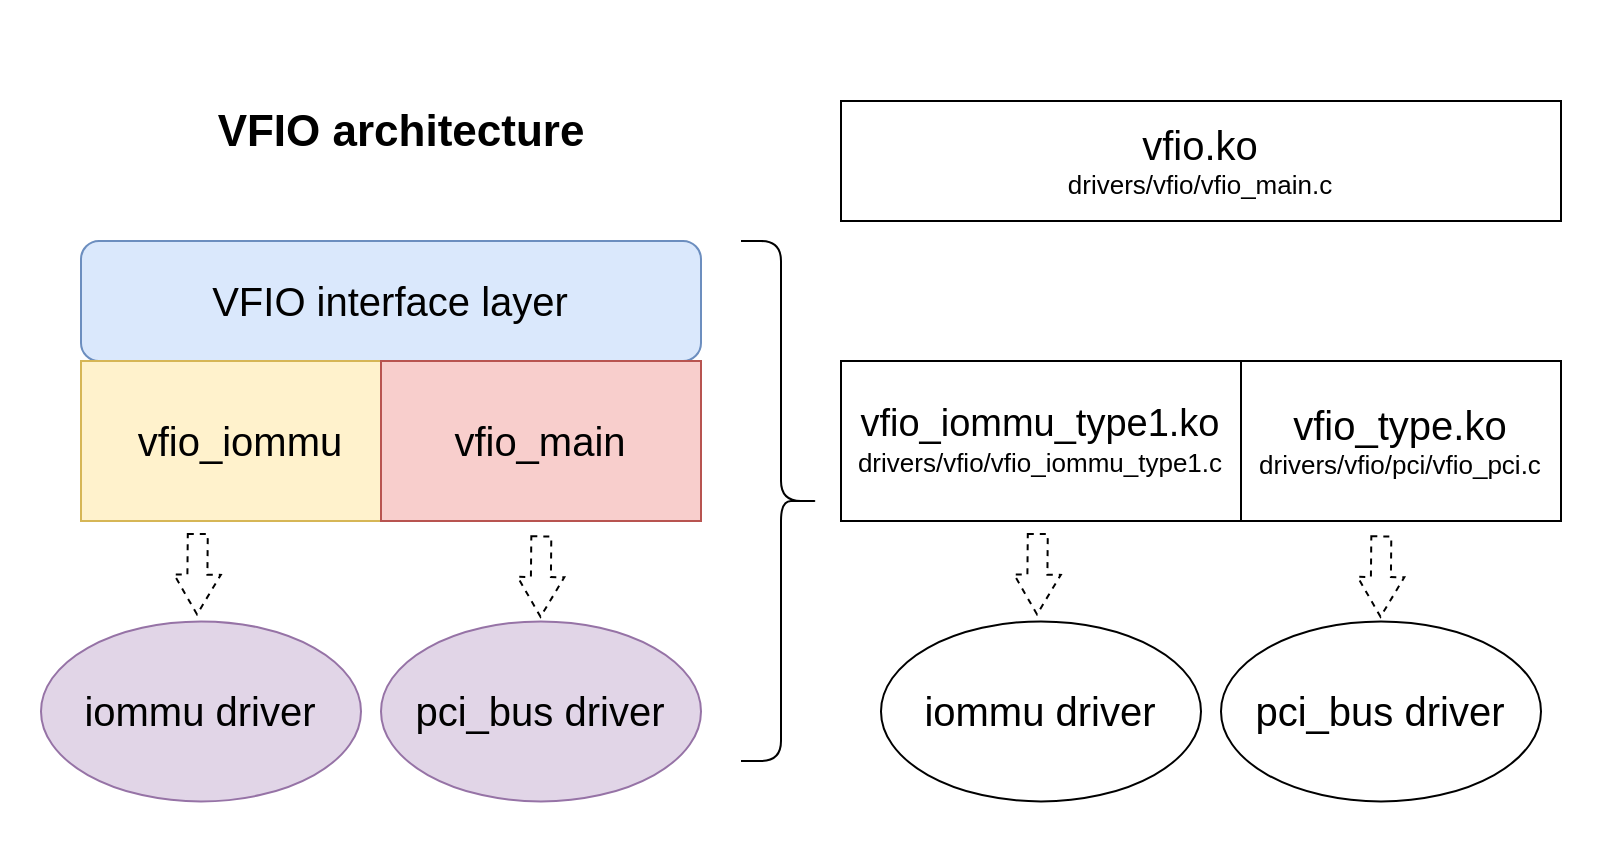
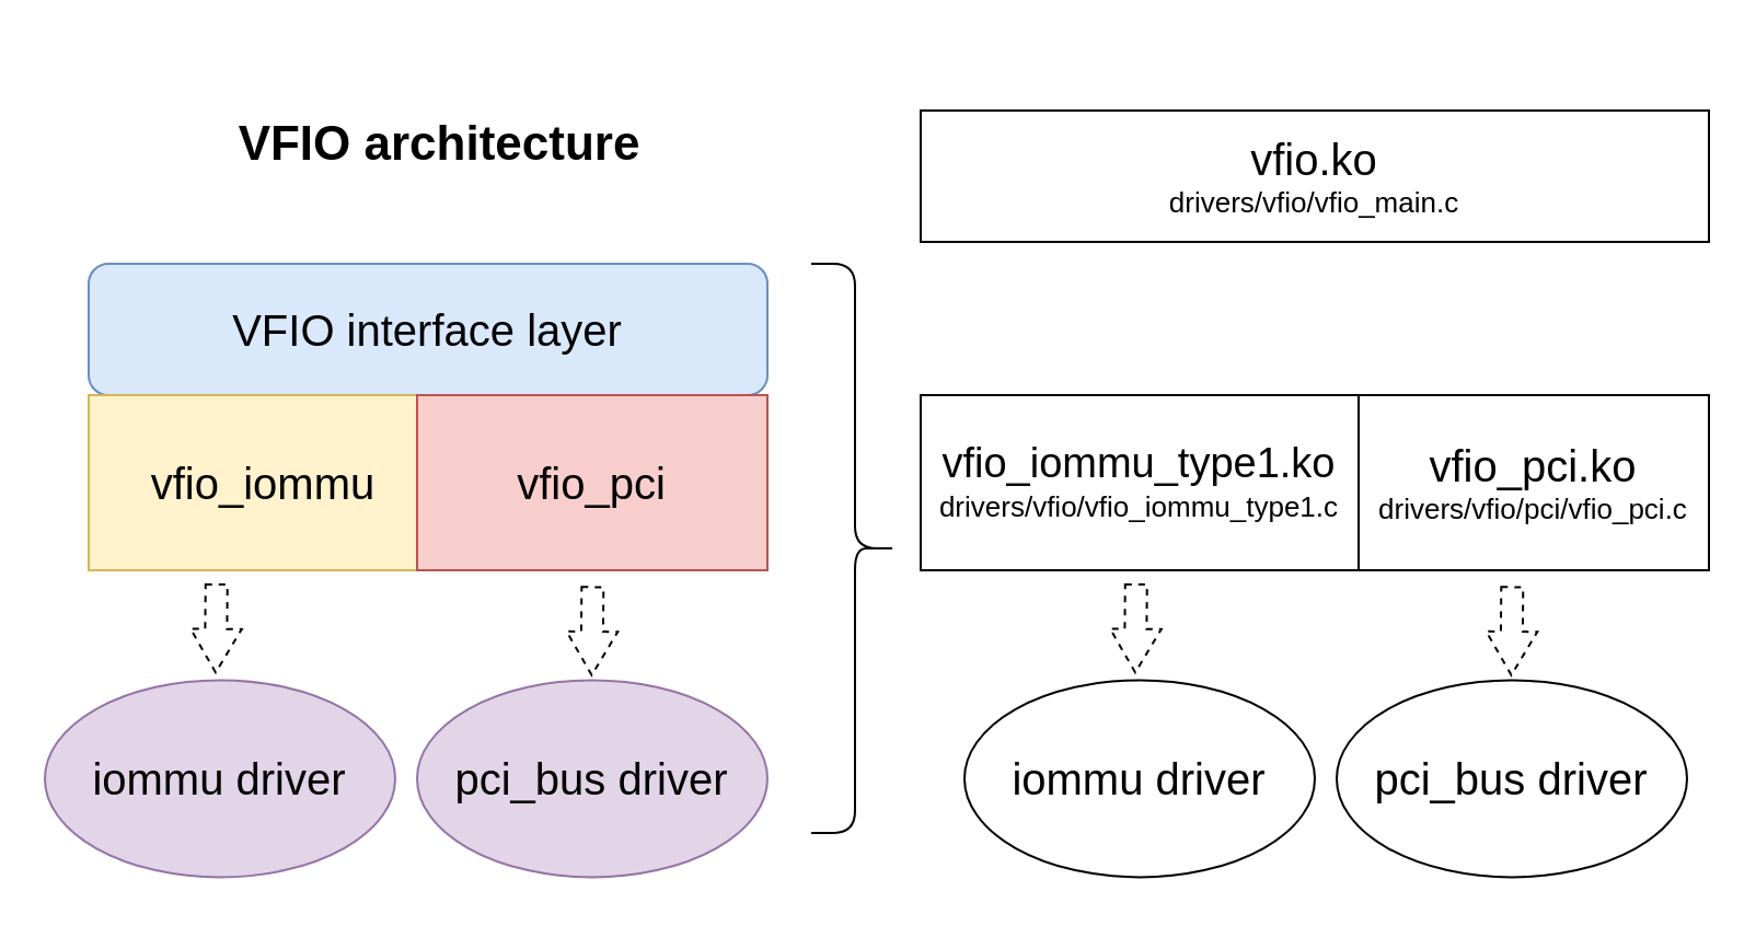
  <mxCell id="0" />
  <mxCell id="1" parent="0" />
  <mxCell id="2" value="&lt;font style=&quot;&quot;&gt;&lt;span style=&quot;font-size: 20px;&quot;&gt;VFIO interface layer&lt;/span&gt;&lt;br&gt;&lt;/font&gt;" style="whiteSpace=wrap;html=1;fillColor=#dae8fc;strokeColor=#6c8ebf;rounded=1;" vertex="1" parent="1"><mxGeometry x="40" y="120" width="310" height="60" as="geometry" /></mxCell>
  <mxCell id="3" value="&lt;font style=&quot;&quot;&gt;&lt;span style=&quot;font-size: 20px;&quot;&gt;vfio_iommu&lt;/span&gt;&lt;br&gt;&lt;/font&gt;" style="rounded=0;whiteSpace=wrap;html=1;fillColor=#fff2cc;strokeColor=#d6b656;" vertex="1" parent="1"><mxGeometry x="40" y="180" width="160" height="80" as="geometry" /></mxCell>
- <mxCell id="4" value="&lt;font style=&quot;&quot;&gt;&lt;span style=&quot;font-size: 20px;&quot;&gt;vfio_main&lt;/span&gt;&lt;br&gt;&lt;/font&gt;" style="rounded=0;whiteSpace=wrap;html=1;fillColor=#f8cecc;strokeColor=#b85450;" vertex="1" parent="1"><mxGeometry x="190" y="180" width="160" height="80" as="geometry" /></mxCell>
+ <mxCell id="4" value="&lt;font style=&quot;&quot;&gt;&lt;span style=&quot;font-size: 20px;&quot;&gt;vfio_pci&lt;/span&gt;&lt;br&gt;&lt;/font&gt;" style="rounded=0;whiteSpace=wrap;html=1;fillColor=#f8cecc;strokeColor=#b85450;" vertex="1" parent="1"><mxGeometry x="190" y="180" width="160" height="80" as="geometry" /></mxCell>
  <mxCell id="5" value="iommu driver" style="ellipse;whiteSpace=wrap;html=1;fontSize=20;fillColor=#e1d5e7;strokeColor=#9673a6;" vertex="1" parent="1"><mxGeometry x="20" y="310.2" width="160" height="90" as="geometry" /></mxCell>
  <mxCell id="6" value="pci_bus driver" style="ellipse;whiteSpace=wrap;html=1;fontSize=20;fillColor=#e1d5e7;strokeColor=#9673a6;" vertex="1" parent="1"><mxGeometry x="190" y="310.2" width="160" height="90" as="geometry" /></mxCell>
  <mxCell id="7" value="" style="shape=flexArrow;endArrow=classic;html=1;rounded=0;fontSize=20;exitX=0.376;exitY=0.985;exitDx=0;exitDy=0;exitPerimeter=0;endWidth=12.381;endSize=6.295;dashed=1;" edge="1" parent="1"><mxGeometry width="50" height="50" relative="1" as="geometry"><mxPoint x="98.4" y="266" as="sourcePoint" /><mxPoint x="98" y="307.2" as="targetPoint" /></mxGeometry></mxCell>
  <mxCell id="8" value="" style="shape=flexArrow;endArrow=classic;html=1;rounded=0;fontSize=20;exitX=0.376;exitY=0.985;exitDx=0;exitDy=0;exitPerimeter=0;endWidth=12.381;endSize=6.295;dashed=1;" edge="1" parent="1"><mxGeometry width="50" height="50" relative="1" as="geometry"><mxPoint x="270.16" y="267.2" as="sourcePoint" /><mxPoint x="269.76" y="308.4" as="targetPoint" /></mxGeometry></mxCell>
  <mxCell id="9" value="&lt;h3&gt;&lt;font style=&quot;font-size: 22px;&quot;&gt;VFIO architecture&lt;/font&gt;&lt;/h3&gt;" style="text;html=1;align=center;verticalAlign=middle;resizable=0;points=[];autosize=1;strokeColor=none;fillColor=none;fontSize=20;" vertex="1" parent="1"><mxGeometry x="95" y="20" width="210" height="90" as="geometry" /></mxCell>
  <mxCell id="10" value="&lt;font style=&quot;&quot;&gt;&lt;span style=&quot;font-size: 20px;&quot;&gt;vfio.ko&lt;/span&gt;&lt;br&gt;&lt;font style=&quot;font-size: 13px;&quot;&gt;drivers/vfio/vfio_main.c&lt;/font&gt;&lt;br&gt;&lt;/font&gt;" style="rounded=0;whiteSpace=wrap;html=1;" vertex="1" parent="1"><mxGeometry x="420" y="50" width="360" height="60" as="geometry" /></mxCell>
  <mxCell id="11" value="&lt;font style=&quot;&quot;&gt;&lt;font style=&quot;font-size: 19px;&quot;&gt;vfio_iommu_type1.ko&lt;/font&gt;&lt;br&gt;&lt;font style=&quot;font-size: 13px;&quot;&gt;drivers/vfio/vfio_iommu_type1&lt;/font&gt;&lt;font style=&quot;font-size: 13px;&quot;&gt;.c&lt;/font&gt;&lt;br&gt;&lt;/font&gt;" style="rounded=0;whiteSpace=wrap;html=1;" vertex="1" parent="1"><mxGeometry x="420" y="180" width="200" height="80" as="geometry" /></mxCell>
- <mxCell id="12" value="&lt;font style=&quot;&quot;&gt;&lt;span style=&quot;font-size: 20px;&quot;&gt;vfio_type.ko&lt;/span&gt;&lt;br&gt;&lt;font style=&quot;font-size: 13px;&quot;&gt;drivers/vfio/pci/vfio_pci.c&lt;/font&gt;&lt;br&gt;&lt;/font&gt;" style="rounded=0;whiteSpace=wrap;html=1;" vertex="1" parent="1"><mxGeometry x="620" y="180" width="160" height="80" as="geometry" /></mxCell>
+ <mxCell id="12" value="&lt;font style=&quot;&quot;&gt;&lt;span style=&quot;font-size: 20px;&quot;&gt;vfio_pci.ko&lt;/span&gt;&lt;br&gt;&lt;font style=&quot;font-size: 13px;&quot;&gt;drivers/vfio/pci/vfio_pci.c&lt;/font&gt;&lt;br&gt;&lt;/font&gt;" style="rounded=0;whiteSpace=wrap;html=1;" vertex="1" parent="1"><mxGeometry x="620" y="180" width="160" height="80" as="geometry" /></mxCell>
  <mxCell id="13" value="iommu driver" style="ellipse;whiteSpace=wrap;html=1;fontSize=20;" vertex="1" parent="1"><mxGeometry x="440" y="310.2" width="160" height="90" as="geometry" /></mxCell>
  <mxCell id="14" value="pci_bus driver" style="ellipse;whiteSpace=wrap;html=1;fontSize=20;" vertex="1" parent="1"><mxGeometry x="610" y="310.2" width="160" height="90" as="geometry" /></mxCell>
  <mxCell id="15" value="" style="shape=flexArrow;endArrow=classic;html=1;rounded=0;fontSize=20;exitX=0.376;exitY=0.985;exitDx=0;exitDy=0;exitPerimeter=0;endWidth=12.381;endSize=6.295;dashed=1;" edge="1" parent="1"><mxGeometry width="50" height="50" relative="1" as="geometry"><mxPoint x="518.4" y="266" as="sourcePoint" /><mxPoint x="518" y="307.2" as="targetPoint" /></mxGeometry></mxCell>
  <mxCell id="16" value="" style="shape=flexArrow;endArrow=classic;html=1;rounded=0;fontSize=20;exitX=0.376;exitY=0.985;exitDx=0;exitDy=0;exitPerimeter=0;endWidth=12.381;endSize=6.295;dashed=1;" edge="1" parent="1"><mxGeometry width="50" height="50" relative="1" as="geometry"><mxPoint x="690.16" y="267.2" as="sourcePoint" /><mxPoint x="689.76" y="308.4" as="targetPoint" /></mxGeometry></mxCell>
  <mxCell id="17" value="" style="shape=curlyBracket;whiteSpace=wrap;html=1;rounded=1;flipH=1;fontSize=19;" vertex="1" parent="1"><mxGeometry x="370" y="120" width="40" height="260" as="geometry" /></mxCell>
